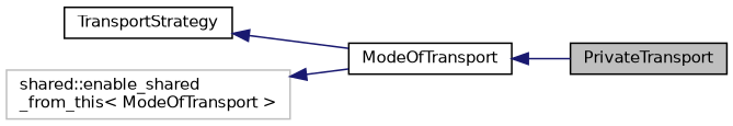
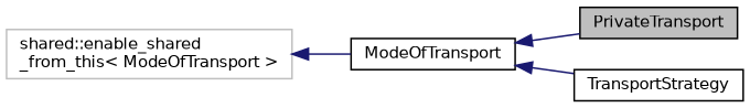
  digraph {
    rankdir=LR
    node [color=black fillcolor=white fontname=Helvetica fontsize=10 shape=record style=filled]
    edge [color=midnightblue dir=back fontname=Helvetica fontsize=10 labelfontname=Helvetica labelfontsize=10 style=solid]
    n1 [fillcolor=grey75 fontcolor=black height=0.2 label=PrivateTransport width=0.4]
    n2 [height=0.2 label=ModeOfTransport width=0.4]
    n3 [height=0.2 label=TransportStrategy width=0.4]
    n4 [color=grey75 height=0.2 label="shared::enable_shared\l_from_this\< ModeOfTransport \>" width=0.4]
    n2 -> n1
-   n3 -> n2
+   n2 -> n3
    n4 -> n2
  }
